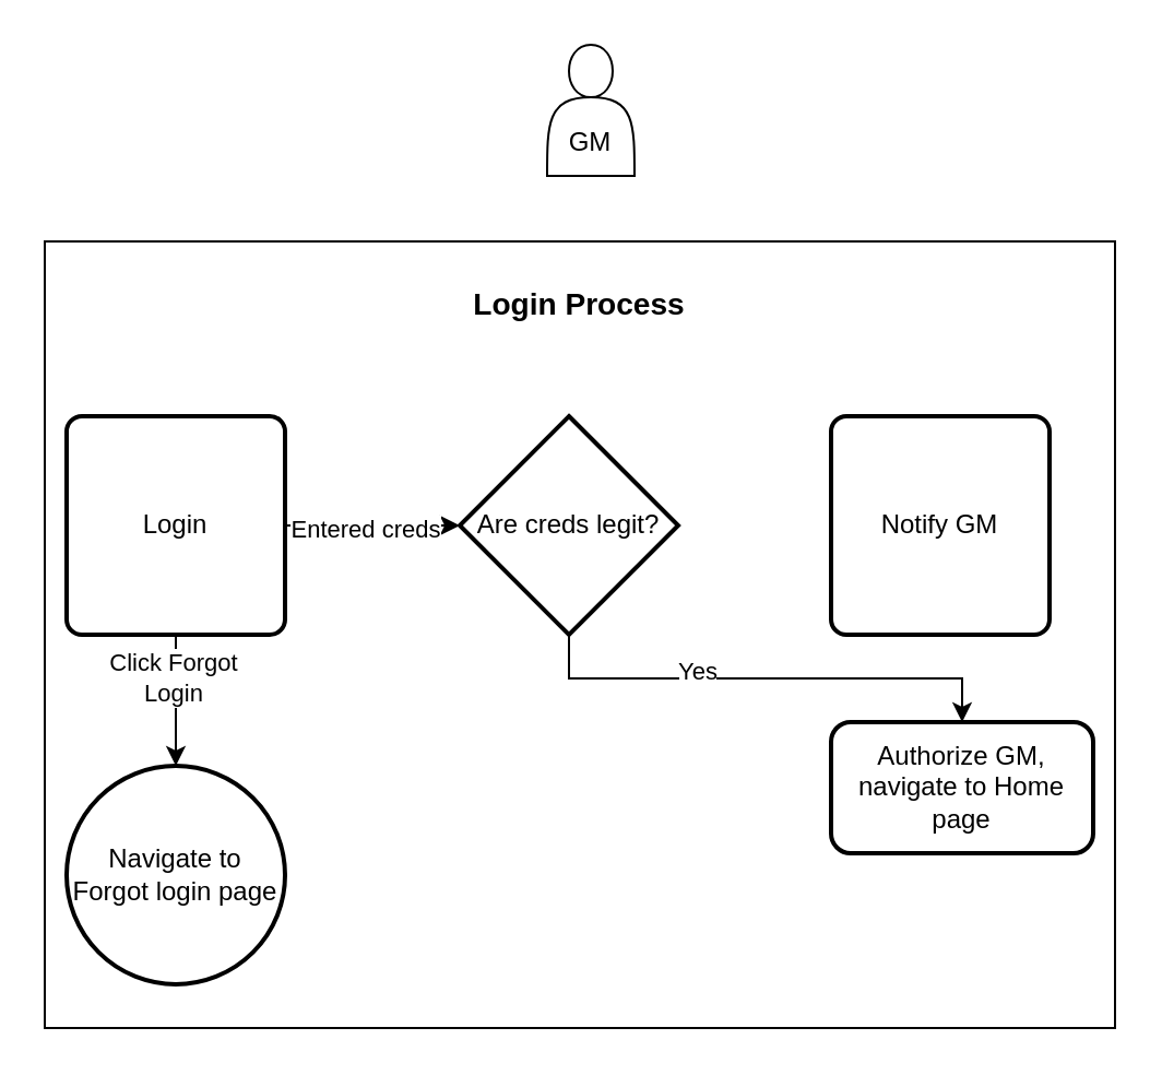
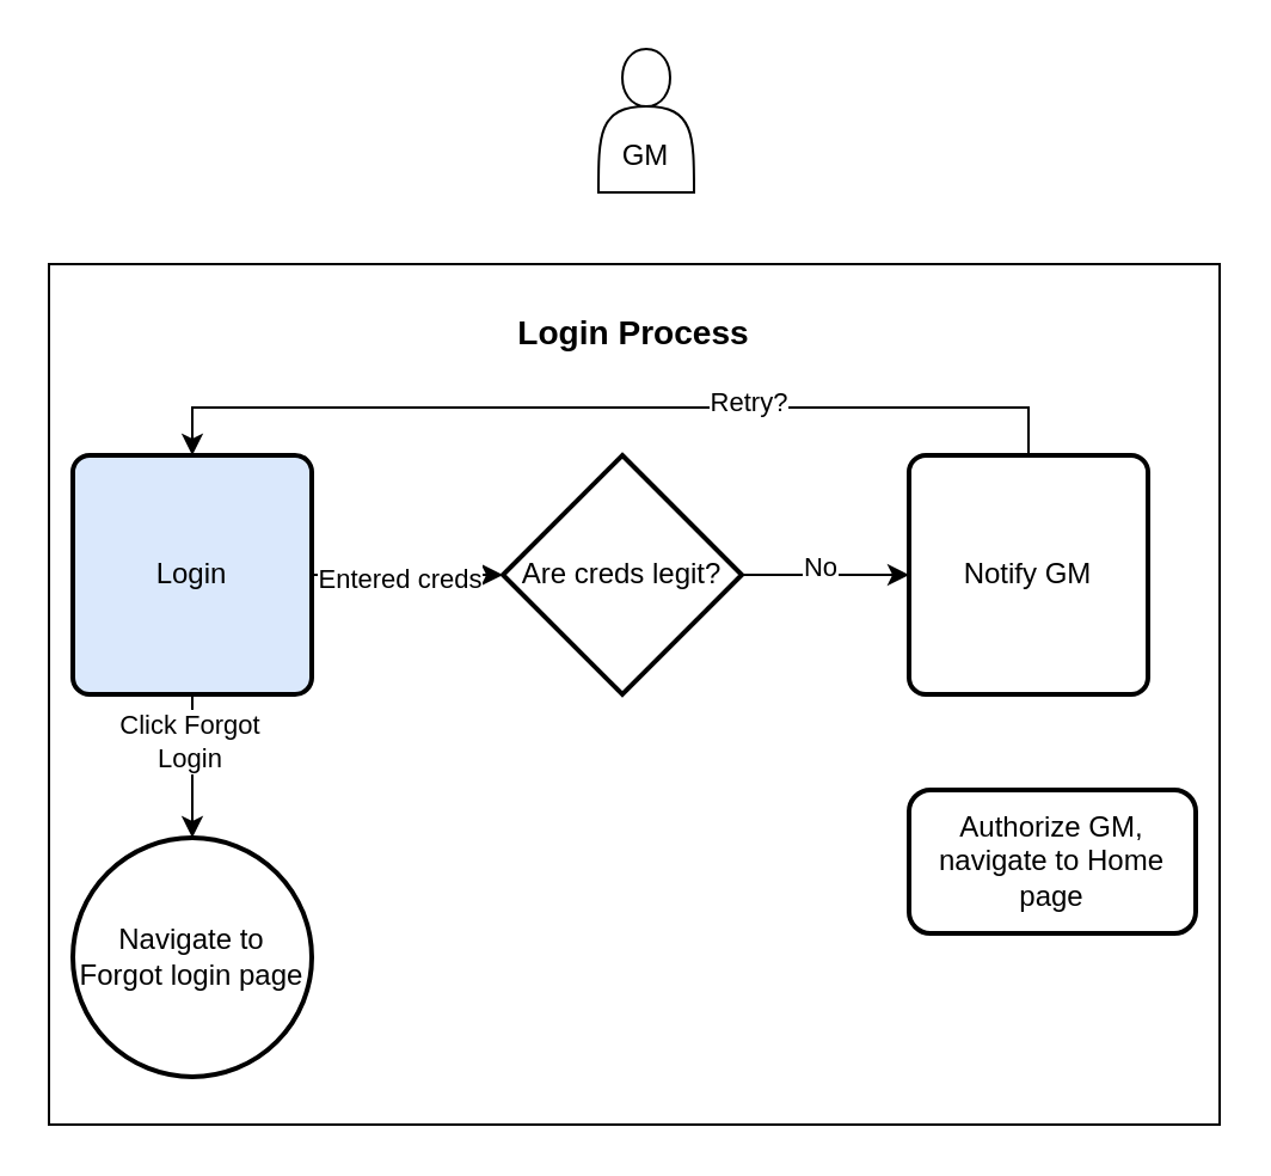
  <mxCell id="0" />
  <mxCell id="1" parent="0" />
  <mxCell id="2" value="&lt;div&gt;&lt;br&gt;&lt;/div&gt;&lt;div&gt;&lt;br&gt;&lt;/div&gt;GM" style="shape=actor;whiteSpace=wrap;html=1;" vertex="1" parent="1"><mxGeometry x="250" y="20" width="40" height="60" as="geometry" /></mxCell>
  <mxCell id="3" value="&lt;h3&gt;Login Process&lt;/h3&gt;" style="whiteSpace=wrap;html=1;labelPosition=center;verticalLabelPosition=middle;align=center;verticalAlign=top;movable=1;resizable=1;rotatable=1;deletable=1;editable=1;locked=0;connectable=1;" vertex="1" parent="1"><mxGeometry x="20" y="110" width="490" height="360" as="geometry" /></mxCell>
  <mxCell id="4" value="" style="edgeStyle=orthogonalEdgeStyle;rounded=0;orthogonalLoop=1;jettySize=auto;html=1;" edge="1" parent="1" source="8" target="11"><mxGeometry relative="1" as="geometry" /></mxCell>
  <mxCell id="5" value="Entered creds" style="edgeLabel;html=1;align=center;verticalAlign=middle;resizable=0;points=[];" vertex="1" connectable="0" parent="4"><mxGeometry x="-0.1" y="-1" relative="1" as="geometry"><mxPoint as="offset" /></mxGeometry></mxCell>
  <mxCell id="6" value="" style="edgeStyle=orthogonalEdgeStyle;rounded=0;orthogonalLoop=1;jettySize=auto;html=1;" edge="1" parent="1" source="8" target="18"><mxGeometry relative="1" as="geometry" /></mxCell>
  <mxCell id="7" value="Click Forgot&lt;div&gt;Login&lt;/div&gt;" style="edgeLabel;html=1;align=center;verticalAlign=middle;resizable=0;points=[];" vertex="1" connectable="0" parent="6"><mxGeometry x="-0.375" y="-2" relative="1" as="geometry"><mxPoint as="offset" /></mxGeometry></mxCell>
- <mxCell id="8" value="Login" style="rounded=1;whiteSpace=wrap;html=1;absoluteArcSize=1;arcSize=14;strokeWidth=2;" vertex="1" parent="1"><mxGeometry x="30" y="190" width="100" height="100" as="geometry" /></mxCell>
+ <mxCell id="8" value="Login" style="rounded=1;whiteSpace=wrap;html=1;absoluteArcSize=1;arcSize=14;strokeWidth=2;fillColor=#dae8fc;" vertex="1" parent="1"><mxGeometry x="30" y="190" width="100" height="100" as="geometry" /></mxCell>
+ <mxCell id="9" value="" style="edgeStyle=orthogonalEdgeStyle;rounded=0;orthogonalLoop=1;jettySize=auto;html=1;" edge="1" parent="1" source="11" target="14"><mxGeometry relative="1" as="geometry" /></mxCell>
+ <mxCell id="10" value="No" style="edgeLabel;html=1;align=center;verticalAlign=middle;resizable=0;points=[];" vertex="1" connectable="0" parent="9"><mxGeometry x="-0.086" y="4" relative="1" as="geometry"><mxPoint as="offset" /></mxGeometry></mxCell>
  <mxCell id="11" value="Are creds legit?" style="strokeWidth=2;html=1;shape=mxgraph.flowchart.decision;whiteSpace=wrap;" vertex="1" parent="1"><mxGeometry x="210" y="190" width="100" height="100" as="geometry" /></mxCell>
+ <mxCell id="12" style="edgeStyle=orthogonalEdgeStyle;rounded=0;orthogonalLoop=1;jettySize=auto;html=1;entryX=0.5;entryY=0;entryDx=0;entryDy=0;" edge="1" parent="1" source="14" target="8"><mxGeometry relative="1" as="geometry"><Array as="points"><mxPoint x="430" y="170" /><mxPoint x="80" y="170" /></Array></mxGeometry></mxCell>
+ <mxCell id="13" value="Retry?" style="edgeLabel;html=1;align=center;verticalAlign=middle;resizable=0;points=[];" vertex="1" connectable="0" parent="12"><mxGeometry x="-0.291" y="-3" relative="1" as="geometry"><mxPoint as="offset" /></mxGeometry></mxCell>
  <mxCell id="14" value="Notify GM" style="rounded=1;whiteSpace=wrap;html=1;absoluteArcSize=1;arcSize=14;strokeWidth=2;" vertex="1" parent="1"><mxGeometry x="380" y="190" width="100" height="100" as="geometry" /></mxCell>
- <mxCell id="15" value="" style="edgeStyle=orthogonalEdgeStyle;rounded=0;orthogonalLoop=1;jettySize=auto;html=1;exitX=0.5;exitY=1;exitDx=0;exitDy=0;exitPerimeter=0;" edge="1" parent="1" source="11" target="17"><mxGeometry relative="1" as="geometry" /></mxCell>
- <mxCell id="16" value="Yes" style="edgeLabel;html=1;align=center;verticalAlign=middle;resizable=0;points=[];" vertex="1" connectable="0" parent="15"><mxGeometry x="-0.295" y="4" relative="1" as="geometry"><mxPoint as="offset" /></mxGeometry></mxCell>
  <mxCell id="17" value="Authorize GM,&lt;div&gt;navigate to Home page&lt;/div&gt;" style="rounded=1;whiteSpace=wrap;html=1;strokeWidth=2;" vertex="1" parent="1"><mxGeometry x="380" y="330" width="120" height="60" as="geometry" /></mxCell>
  <mxCell id="18" value="Navigate to Forgot login page" style="ellipse;whiteSpace=wrap;html=1;absoluteArcSize=1;arcSize=14;strokeWidth=2;" vertex="1" parent="1"><mxGeometry x="30" y="350" width="100" height="100" as="geometry" /></mxCell>
